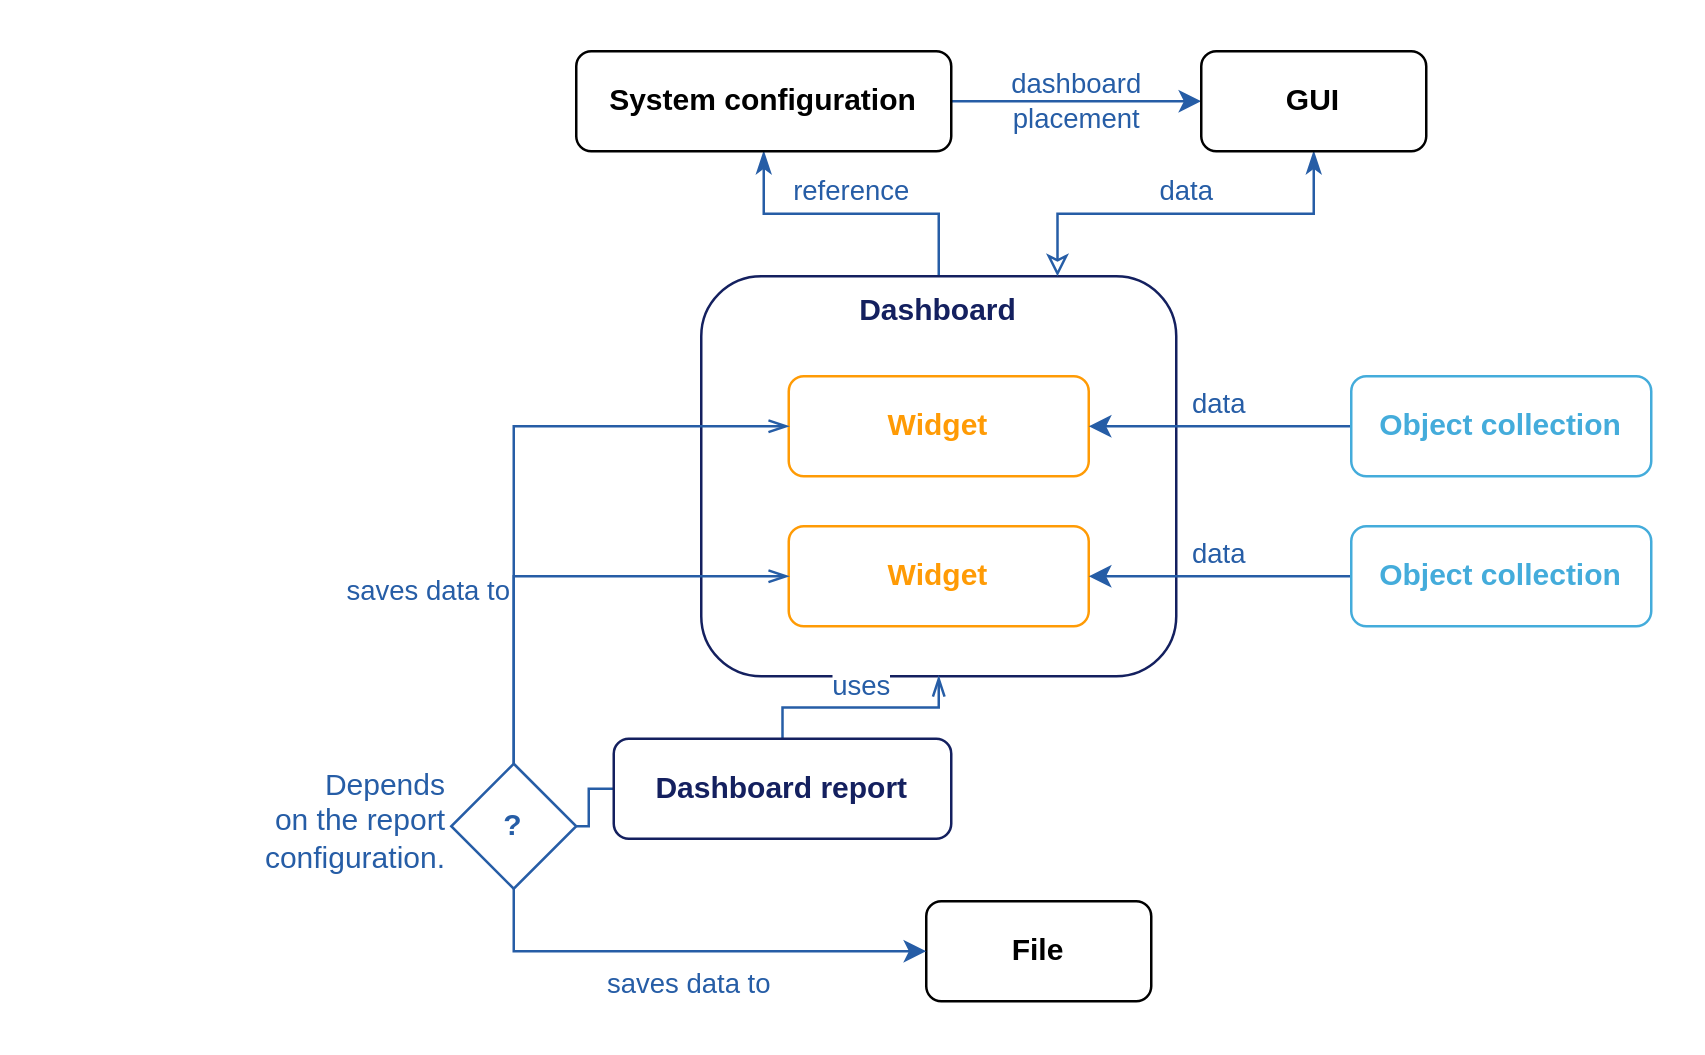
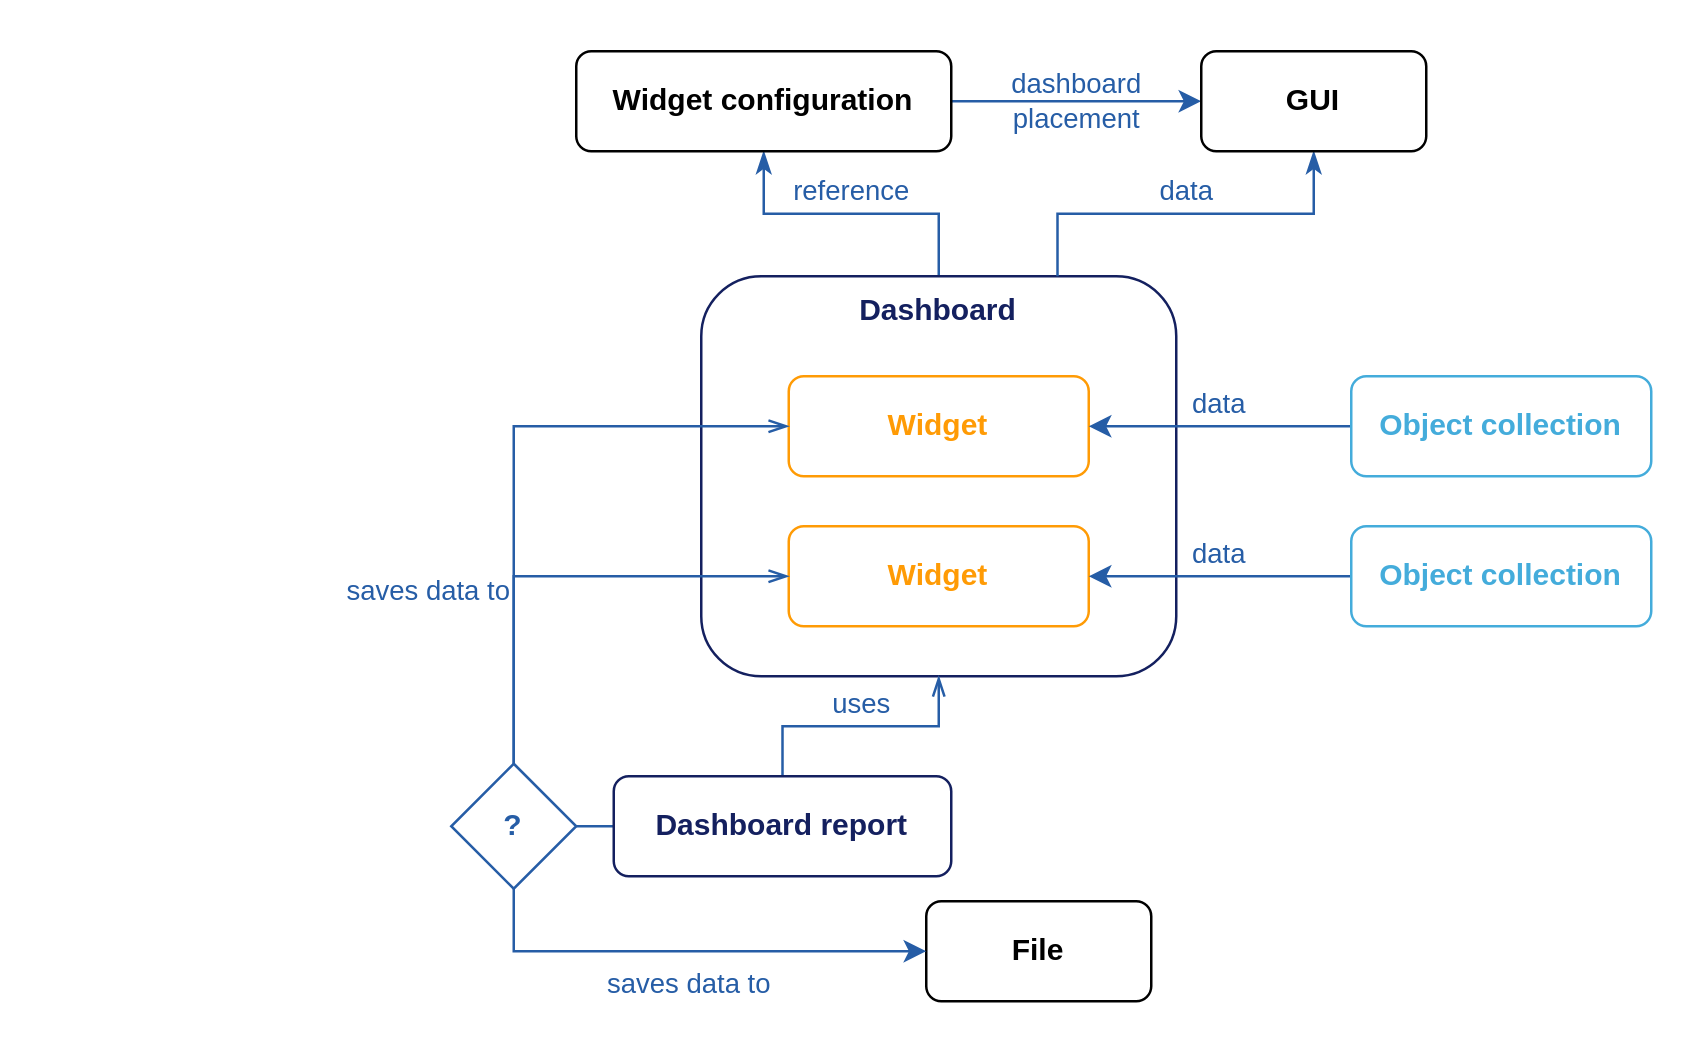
  <mxCell id="0" />
  <mxCell id="1" parent="0" />
  <mxCell id="2" value="reference" style="edgeStyle=orthogonalEdgeStyle;curved=0;rounded=0;html=1;exitX=0.5;exitY=0;exitDx=0;exitDy=0;entryX=0.5;entryY=1;entryDx=0;entryDy=0;endArrow=classicThin;endFill=1;fillColor=#265DA6;strokeColor=#265DA6;labelPosition=center;verticalLabelPosition=top;align=center;verticalAlign=bottom;fontColor=#265DA6;convertToSvg=1;" parent="1" source="3" target="11" edge="1"><mxGeometry relative="1" as="geometry" /></mxCell>
  <mxCell id="3" value="Dashboard" style="rounded=1;whiteSpace=wrap;html=1;fillColor=#ffffff;fontColor=#14205F;strokeColor=#14205F;fontStyle=1;verticalAlign=top;convertToSvg=1;" parent="1" vertex="1"><mxGeometry x="280" y="110" width="190" height="160" as="geometry" /></mxCell>
  <mxCell id="4" value="Widget" style="rounded=1;whiteSpace=wrap;html=1;fillColor=#ffffff;fontColor=#FF9B05;strokeColor=#FF9B05;fontStyle=1;convertToSvg=1;" parent="1" vertex="1"><mxGeometry x="315" y="150" width="120" height="40" as="geometry" /></mxCell>
  <mxCell id="5" value="Widget" style="rounded=1;whiteSpace=wrap;html=1;fillColor=#ffffff;fontColor=#FF9B05;strokeColor=#FF9B05;fontStyle=1;convertToSvg=1;" parent="1" vertex="1"><mxGeometry x="315" y="210" width="120" height="40" as="geometry" /></mxCell>
  <mxCell id="6" value="data" style="edgeStyle=orthogonalEdgeStyle;curved=0;rounded=0;html=1;exitX=0;exitY=0.5;exitDx=0;exitDy=0;entryX=1;entryY=0.5;entryDx=0;entryDy=0;endArrow=classic;fillColor=#265DA6;strokeColor=#265DA6;endFill=1;labelPosition=center;verticalLabelPosition=top;align=center;verticalAlign=bottom;fontColor=#265DA6;convertToSvg=1;" parent="1" source="7" target="4" edge="1"><mxGeometry relative="1" as="geometry" /></mxCell>
  <mxCell id="7" value="Object collection" style="rounded=1;whiteSpace=wrap;html=1;fillColor=#ffffff;fontColor=#44ACDB;strokeColor=#44ACDB;fontStyle=1;convertToSvg=1;" parent="1" vertex="1"><mxGeometry x="540" y="150" width="120" height="40" as="geometry" /></mxCell>
  <mxCell id="8" value="data" style="edgeStyle=orthogonalEdgeStyle;curved=0;rounded=0;html=1;exitX=0;exitY=0.5;exitDx=0;exitDy=0;endArrow=classic;fillColor=#265DA6;strokeColor=#265DA6;endFill=1;labelPosition=center;verticalLabelPosition=top;align=center;verticalAlign=bottom;fontColor=#265DA6;convertToSvg=1;" parent="1" source="9" target="5" edge="1"><mxGeometry relative="1" as="geometry" /></mxCell>
  <mxCell id="9" value="Object collection" style="rounded=1;whiteSpace=wrap;html=1;fillColor=#ffffff;fontColor=#44ACDB;strokeColor=#44ACDB;fontStyle=1;convertToSvg=1;" parent="1" vertex="1"><mxGeometry x="540" y="210" width="120" height="40" as="geometry" /></mxCell>
  <mxCell id="10" value="&lt;div&gt;dashboard&lt;/div&gt;&lt;div&gt;placement&lt;/div&gt;" style="edgeStyle=orthogonalEdgeStyle;curved=0;rounded=0;html=1;exitX=1;exitY=0.5;exitDx=0;exitDy=0;entryX=0;entryY=0.5;entryDx=0;entryDy=0;endArrow=classic;fillColor=#265DA6;strokeColor=#265DA6;endFill=1;labelPosition=center;verticalLabelPosition=middle;align=center;verticalAlign=middle;fontColor=#265DA6;labelBackgroundColor=none;convertToSvg=1;" parent="1" source="11" target="13" edge="1"><mxGeometry x="0.004" relative="1" as="geometry"><mxPoint as="offset" /></mxGeometry></mxCell>
- <mxCell id="11" value="System configuration" style="rounded=1;whiteSpace=wrap;html=1;fontStyle=1;convertToSvg=1;" parent="1" vertex="1"><mxGeometry x="230" y="20" width="150" height="40" as="geometry" /></mxCell>
- <mxCell id="12" value="data" style="edgeStyle=orthogonalEdgeStyle;curved=0;rounded=0;html=1;exitX=0.5;exitY=1;exitDx=0;exitDy=0;entryX=0.75;entryY=0;entryDx=0;entryDy=0;endArrow=classic;startArrow=classicThin;startFill=1;endFill=0;labelPosition=center;verticalLabelPosition=top;align=center;verticalAlign=bottom;fillColor=#265DA6;strokeColor=#265DA6;fontColor=#265DA6;convertToSvg=1;" edge="1" parent="1" source="13" target="3"><mxGeometry relative="1" as="geometry" /></mxCell>
+ <mxCell id="11" value="Widget configuration" style="rounded=1;whiteSpace=wrap;html=1;fontStyle=1;convertToSvg=1;" parent="1" vertex="1"><mxGeometry x="230" y="20" width="150" height="40" as="geometry" /></mxCell>
+ <mxCell id="12" value="data" style="edgeStyle=orthogonalEdgeStyle;curved=0;rounded=0;html=1;exitX=0.5;exitY=1;exitDx=0;exitDy=0;entryX=0.75;entryY=0;entryDx=0;entryDy=0;endArrow=none;startArrow=classicThin;startFill=1;endFill=0;labelPosition=center;verticalLabelPosition=top;align=center;verticalAlign=bottom;fillColor=#265DA6;strokeColor=#265DA6;fontColor=#265DA6;convertToSvg=1;" edge="1" parent="1" source="13" target="3"><mxGeometry relative="1" as="geometry" /></mxCell>
  <mxCell id="13" value="GUI" style="rounded=1;whiteSpace=wrap;html=1;fontStyle=1;convertToSvg=1;" parent="1" vertex="1"><mxGeometry x="480" y="20" width="90" height="40" as="geometry" /></mxCell>
  <mxCell id="14" value="uses" style="edgeStyle=orthogonalEdgeStyle;curved=0;rounded=0;html=1;exitX=0.5;exitY=0;exitDx=0;exitDy=0;entryX=0.5;entryY=1;entryDx=0;entryDy=0;endArrow=openThin;fillColor=#265DA6;strokeColor=#265DA6;labelPosition=center;verticalLabelPosition=top;align=center;verticalAlign=bottom;fontColor=#265DA6;convertToSvg=1;" edge="1" parent="1" source="16" target="3"><mxGeometry relative="1" as="geometry" /></mxCell>
  <mxCell id="15" style="edgeStyle=orthogonalEdgeStyle;curved=0;rounded=0;html=1;exitX=0;exitY=0.5;exitDx=0;exitDy=0;entryX=1;entryY=0.5;entryDx=0;entryDy=0;endArrow=none;endFill=0;fillColor=#265DA6;strokeColor=#265DA6;" edge="1" parent="1" source="16" target="21"><mxGeometry relative="1" as="geometry" /></mxCell>
- <mxCell id="16" value="Dashboard report" style="rounded=1;whiteSpace=wrap;html=1;fillColor=#ffffff;fontColor=#14205F;strokeColor=#14205F;fontStyle=1;convertToSvg=1;" vertex="1" parent="1"><mxGeometry x="245" y="295" width="135" height="40" as="geometry" /></mxCell>
+ <mxCell id="16" value="Dashboard report" style="rounded=1;whiteSpace=wrap;html=1;fillColor=#ffffff;fontColor=#14205F;strokeColor=#14205F;fontStyle=1;convertToSvg=1;" vertex="1" parent="1"><mxGeometry x="245" y="310" width="135" height="40" as="geometry" /></mxCell>
  <mxCell id="17" value="File" style="rounded=1;whiteSpace=wrap;html=1;fontStyle=1;convertToSvg=1;" vertex="1" parent="1"><mxGeometry x="370" y="360" width="90" height="40" as="geometry" /></mxCell>
  <mxCell id="18" value="saves data to" style="edgeStyle=orthogonalEdgeStyle;curved=0;rounded=0;html=1;exitX=0.5;exitY=1;exitDx=0;exitDy=0;endArrow=classic;fillColor=#265DA6;strokeColor=#265DA6;endFill=1;labelPosition=center;verticalLabelPosition=bottom;align=center;verticalAlign=top;fontColor=#265DA6;convertToSvg=1;entryX=0;entryY=0.5;entryDx=0;entryDy=0;" edge="1" parent="1" source="21" target="17"><mxGeometry relative="1" as="geometry"><mxPoint x="445" y="340" as="sourcePoint" /><mxPoint x="390" y="340" as="targetPoint" /></mxGeometry></mxCell>
  <mxCell id="19" value="saves data to" style="edgeStyle=orthogonalEdgeStyle;curved=0;rounded=0;html=1;exitX=0.5;exitY=0;exitDx=0;exitDy=0;entryX=0;entryY=0.5;entryDx=0;entryDy=0;endArrow=openThin;labelPosition=left;verticalLabelPosition=middle;align=right;verticalAlign=middle;fontColor=#265DA6;fillColor=#265DA6;strokeColor=#265DA6;spacingLeft=-17;convertToSvg=1;labelBackgroundColor=default;" edge="1" parent="1" source="21" target="4"><mxGeometry x="-0.44" relative="1" as="geometry"><mxPoint x="230" y="400" as="sourcePoint" /><mxPoint x="300" y="310" as="targetPoint" /><mxPoint as="offset" /></mxGeometry></mxCell>
  <mxCell id="20" value="" style="edgeStyle=orthogonalEdgeStyle;curved=0;rounded=0;html=1;exitX=0.5;exitY=0;exitDx=0;exitDy=0;entryX=0;entryY=0.5;entryDx=0;entryDy=0;endArrow=openThin;labelPosition=center;verticalLabelPosition=top;align=center;verticalAlign=bottom;fontColor=#265DA6;fillColor=#265DA6;strokeColor=#265DA6;convertToSvg=1;" edge="1" parent="1" source="21" target="5"><mxGeometry relative="1" as="geometry" /></mxCell>
  <mxCell id="21" value="?" style="rhombus;whiteSpace=wrap;html=1;fontStyle=1;fillColor=#ffffff;fontColor=#265DA6;strokeColor=#265DA6;" vertex="1" parent="1"><mxGeometry x="180" y="305" width="50" height="50" as="geometry" /></mxCell>
- <mxCell id="22" value="&lt;div&gt;Depends&lt;/div&gt;&lt;div&gt;on&amp;nbsp;the report&lt;/div&gt;&lt;div&gt;configuration.&lt;/div&gt;" style="text;html=1;align=right;verticalAlign=middle;whiteSpace=wrap;rounded=0;fontColor=#265DA6;convertToSvg=1;" vertex="1" parent="1"><mxGeometry x="20" y="305" width="160" height="45" as="geometry" /></mxCell>
